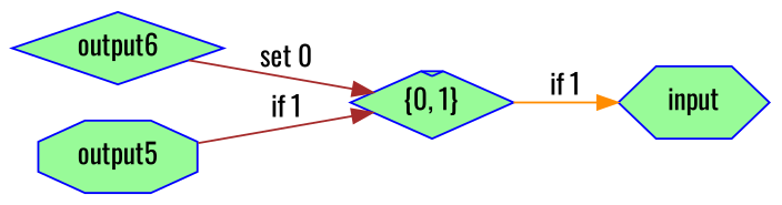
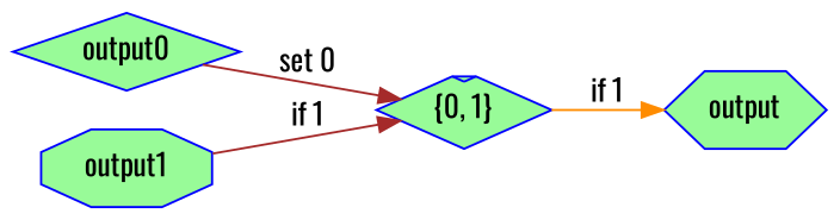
  digraph {
    fontname=Oswald
    rankdir=LR
    node [color=blue fillcolor=palegreen fontname=Oswald orientation=-90 style=filled]
    edge [color=brown fontname=Oswald]
-   output0 [shape=diamond label=output6]
-   output1 [shape=octagon label=output5]
+   output0 [shape=diamond]
+   output1 [shape=octagon]
    n3 [label="{0, 1}" orientation=45 shape=note]
-   input [shape=hexagon orientation=""]
+   input [shape=hexagon label=output orientation=""]
    subgraph sub_1 {
      rank=same
      output0
      output1
    }
    output0 -> n3 [label="set 0"]
    output1 -> n3 [label="if 1"]
    n3 -> input [color=darkorange label="if 1"]
  }
